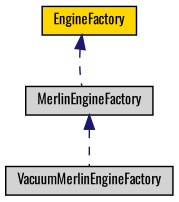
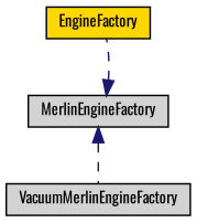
  digraph {
    fontname=Oswald
    node [color=black fillcolor=lightgrey fontname=Oswald fontsize=10 shape=record style=filled]
    edge [color=midnightblue dir=back fontname=Oswald fontsize=10 labelfontname=Helvetica labelfontsize=10 style=dashed]
    n1 [fillcolor=gold fontcolor=black height=0.2 label=EngineFactory width=0.4]
    n2 [height=0.2 label=MerlinEngineFactory width=0.4]
    n3 [height=0.2 label=VacuumMerlinEngineFactory width=0.4]
-   n1 -> n2
+   n2 -> n1
    n2 -> n3
  }
